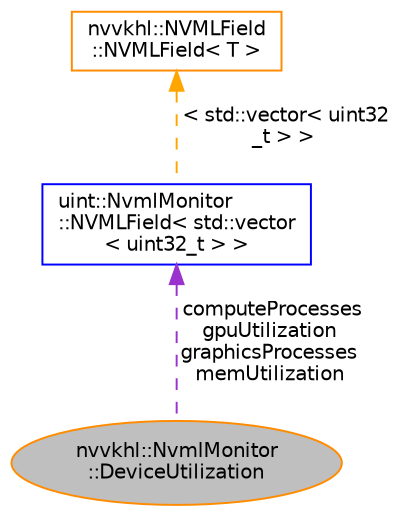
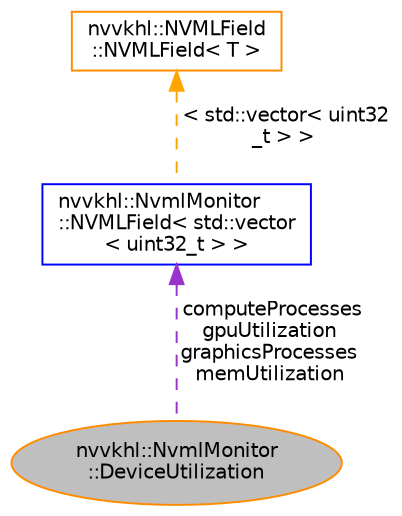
  digraph {
    node [color=darkorange fillcolor=white fontname=Helvetica fontsize=10 shape=box style=filled]
    edge [dir=back fontname=Helvetica fontsize=10 labelfontname=Helvetica labelfontsize=10 style=dashed]
    n1 [fillcolor=grey75 fontcolor=black height=0.2 label="nvvkhl::NvmlMonitor\l::DeviceUtilization" shape=ellipse width=0.4]
-   n2 [color=blue height=0.2 label="uint::NvmlMonitor\l::NVMLField\< std::vector\l\< uint32_t \> \>" width=0.4]
+   n2 [color=blue height=0.2 label="nvvkhl::NvmlMonitor\l::NVMLField\< std::vector\l\< uint32_t \> \>" width=0.4]
    n3 [height=0.2 label="nvvkhl::NVMLField\l::NVMLField\< T \>" width=0.4]
    n2 -> n1 [color=darkorchid3 label=" computeProcesses\ngpuUtilization\ngraphicsProcesses\nmemUtilization"]
    n3 -> n2 [color=orange label=" \< std::vector\< uint32\l_t \> \>"]
  }
